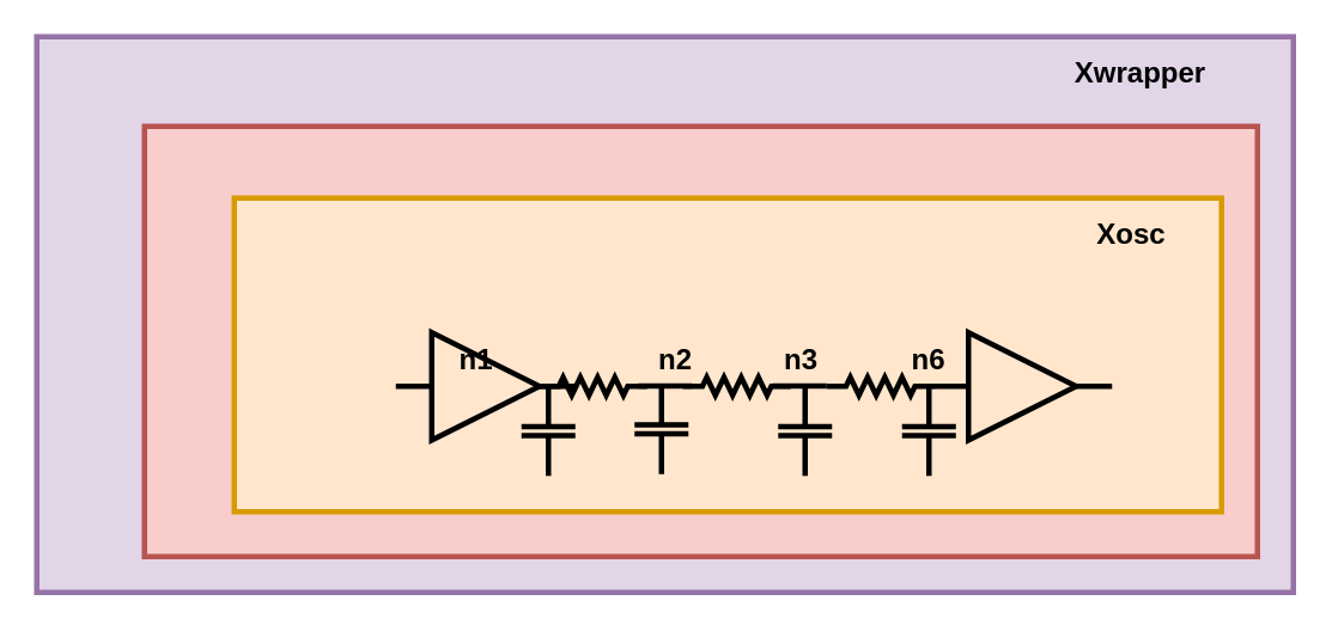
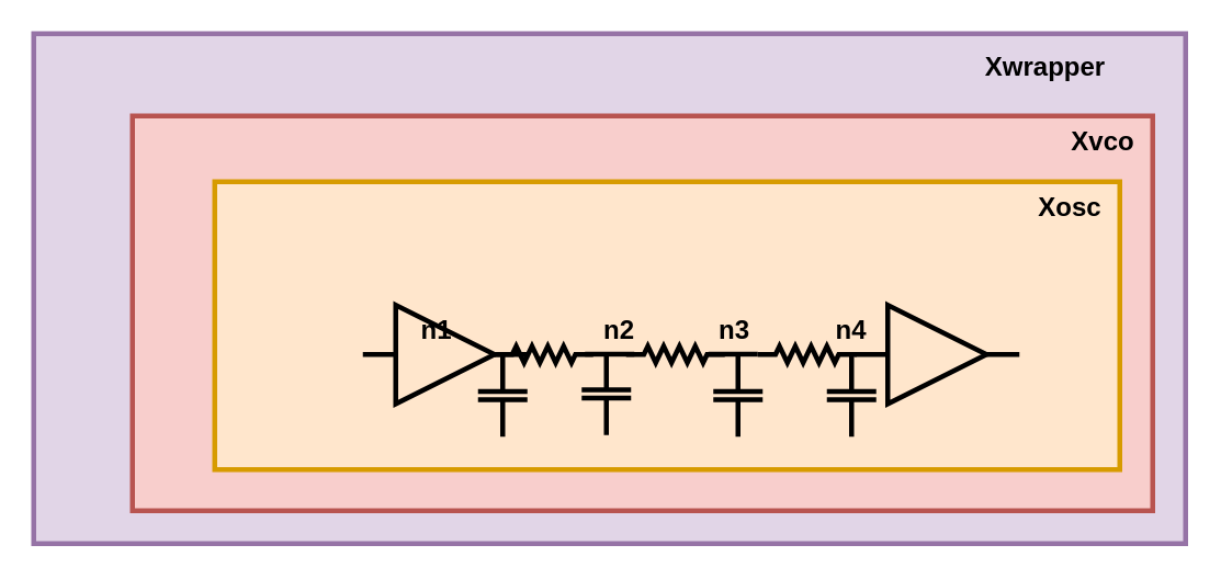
  <mxCell id="0" />
  <mxCell id="1" parent="0" />
  <mxCell id="2" value="" style="rounded=0;whiteSpace=wrap;html=1;fillColor=#e1d5e7;strokeWidth=3;strokeColor=#9673a6;" vertex="1" parent="1"><mxGeometry x="20" y="20" width="700" height="310" as="geometry" /></mxCell>
  <mxCell id="3" value="" style="rounded=0;whiteSpace=wrap;html=1;fillColor=#f8cecc;strokeWidth=3;strokeColor=#b85450;" vertex="1" parent="1"><mxGeometry x="80" y="70" width="620" height="240" as="geometry" /></mxCell>
  <mxCell id="4" value="" style="rounded=0;whiteSpace=wrap;html=1;fillColor=#ffe6cc;strokeWidth=3;strokeColor=#d79b00;" vertex="1" parent="1"><mxGeometry x="130" y="110" width="550" height="175" as="geometry" /></mxCell>
  <mxCell id="5" value="" style="verticalLabelPosition=bottom;shadow=0;dashed=0;align=center;html=1;verticalAlign=top;shape=mxgraph.electrical.logic_gates.buffer2;strokeWidth=3;fillColor=none;" vertex="1" parent="1"><mxGeometry x="220" y="185" width="100" height="60" as="geometry" /></mxCell>
  <mxCell id="6" value="" style="verticalLabelPosition=bottom;shadow=0;dashed=0;align=center;html=1;verticalAlign=top;shape=mxgraph.electrical.logic_gates.buffer2;strokeWidth=3;fillColor=none;" vertex="1" parent="1"><mxGeometry x="519" y="185" width="100" height="60" as="geometry" /></mxCell>
  <mxCell id="7" value="" style="pointerEvents=1;verticalLabelPosition=bottom;shadow=0;dashed=0;align=center;html=1;verticalAlign=top;shape=mxgraph.electrical.resistors.resistor_2;strokeWidth=3;fillColor=none;" vertex="1" parent="1"><mxGeometry x="300" y="210" width="60" height="10" as="geometry" /></mxCell>
  <mxCell id="8" value="" style="pointerEvents=1;verticalLabelPosition=bottom;shadow=0;dashed=0;align=center;html=1;verticalAlign=top;shape=mxgraph.electrical.resistors.resistor_2;strokeWidth=3;fillColor=none;" vertex="1" parent="1"><mxGeometry x="380" y="210" width="60" height="10" as="geometry" /></mxCell>
  <mxCell id="9" value="" style="pointerEvents=1;verticalLabelPosition=bottom;shadow=0;dashed=0;align=center;html=1;verticalAlign=top;shape=mxgraph.electrical.resistors.resistor_2;strokeWidth=3;fillColor=none;" vertex="1" parent="1"><mxGeometry x="460" y="210" width="60" height="10" as="geometry" /></mxCell>
  <mxCell id="10" value="" style="endArrow=none;html=1;rounded=0;strokeWidth=3;" edge="1" parent="1"><mxGeometry width="50" height="50" relative="1" as="geometry"><mxPoint x="355" y="214.76" as="sourcePoint" /><mxPoint x="385" y="214.76" as="targetPoint" /></mxGeometry></mxCell>
  <mxCell id="11" value="" style="endArrow=none;html=1;rounded=0;strokeWidth=3;" edge="1" parent="1"><mxGeometry width="50" height="50" relative="1" as="geometry"><mxPoint x="430" y="214.8" as="sourcePoint" /><mxPoint x="460" y="214.8" as="targetPoint" /></mxGeometry></mxCell>
  <mxCell id="12" value="&lt;font style=&quot;font-size: 16px&quot;&gt;&lt;b&gt;Xwrapper&lt;/b&gt;&lt;/font&gt;" style="text;html=1;strokeColor=none;fillColor=none;align=center;verticalAlign=middle;whiteSpace=wrap;rounded=0;" vertex="1" parent="1"><mxGeometry x="605" y="25" width="60" height="30" as="geometry" /></mxCell>
- <mxCell id="14" value="&lt;font style=&quot;font-size: 16px&quot;&gt;&lt;b&gt;Xosc&lt;/b&gt;&lt;/font&gt;" style="text;html=1;strokeColor=none;fillColor=none;align=center;verticalAlign=middle;whiteSpace=wrap;rounded=0;" vertex="1" parent="1"><mxGeometry x="600" y="115" width="60" height="30" as="geometry" /></mxCell>
+ <mxCell id="13" value="&lt;font style=&quot;font-size: 16px&quot;&gt;&lt;b&gt;Xvco&lt;/b&gt;&lt;/font&gt;" style="text;html=1;strokeColor=none;fillColor=none;align=center;verticalAlign=middle;whiteSpace=wrap;rounded=0;" vertex="1" parent="1"><mxGeometry x="640" y="70" width="60" height="30" as="geometry" /></mxCell>
+ <mxCell id="14" value="&lt;font style=&quot;font-size: 16px&quot;&gt;&lt;b&gt;Xosc&lt;/b&gt;&lt;/font&gt;" style="text;html=1;strokeColor=none;fillColor=none;align=center;verticalAlign=middle;whiteSpace=wrap;rounded=0;" vertex="1" parent="1"><mxGeometry x="620" y="110" width="60" height="30" as="geometry" /></mxCell>
  <mxCell id="15" value="" style="pointerEvents=1;verticalLabelPosition=bottom;shadow=0;dashed=0;align=center;html=1;verticalAlign=top;shape=mxgraph.electrical.capacitors.capacitor_1;fontSize=16;strokeWidth=3;fillColor=none;direction=south;" vertex="1" parent="1"><mxGeometry x="290" y="215" width="30" height="50" as="geometry" /></mxCell>
  <mxCell id="16" value="" style="pointerEvents=1;verticalLabelPosition=bottom;shadow=0;dashed=0;align=center;html=1;verticalAlign=top;shape=mxgraph.electrical.capacitors.capacitor_1;fontSize=16;strokeWidth=3;fillColor=none;direction=south;" vertex="1" parent="1"><mxGeometry x="353" y="214" width="30" height="50" as="geometry" /></mxCell>
  <mxCell id="17" value="" style="pointerEvents=1;verticalLabelPosition=bottom;shadow=0;dashed=0;align=center;html=1;verticalAlign=top;shape=mxgraph.electrical.capacitors.capacitor_1;fontSize=16;strokeWidth=3;fillColor=none;direction=south;" vertex="1" parent="1"><mxGeometry x="433" y="215" width="30" height="50" as="geometry" /></mxCell>
  <mxCell id="18" value="" style="pointerEvents=1;verticalLabelPosition=bottom;shadow=0;dashed=0;align=center;html=1;verticalAlign=top;shape=mxgraph.electrical.capacitors.capacitor_1;fontSize=16;strokeWidth=3;fillColor=none;direction=south;" vertex="1" parent="1"><mxGeometry x="502" y="215" width="30" height="50" as="geometry" /></mxCell>
  <mxCell id="19" value="&lt;font style=&quot;font-size: 16px&quot;&gt;&lt;b&gt;n1&lt;/b&gt;&lt;/font&gt;" style="text;html=1;strokeColor=none;fillColor=none;align=center;verticalAlign=middle;whiteSpace=wrap;rounded=0;" vertex="1" parent="1"><mxGeometry x="250" y="190" width="30" height="20" as="geometry" /></mxCell>
  <mxCell id="20" value="&lt;font style=&quot;font-size: 16px&quot;&gt;&lt;b&gt;n2&lt;/b&gt;&lt;/font&gt;" style="text;html=1;strokeColor=none;fillColor=none;align=center;verticalAlign=middle;whiteSpace=wrap;rounded=0;" vertex="1" parent="1"><mxGeometry x="361" y="190" width="30" height="20" as="geometry" /></mxCell>
  <mxCell id="21" value="&lt;font style=&quot;font-size: 16px&quot;&gt;&lt;b&gt;n3&lt;/b&gt;&lt;/font&gt;" style="text;html=1;strokeColor=none;fillColor=none;align=center;verticalAlign=middle;whiteSpace=wrap;rounded=0;" vertex="1" parent="1"><mxGeometry x="431" y="190" width="30" height="20" as="geometry" /></mxCell>
- <mxCell id="22" value="&lt;font style=&quot;font-size: 16px&quot;&gt;&lt;b&gt;n6&lt;/b&gt;&lt;/font&gt;" style="text;html=1;strokeColor=none;fillColor=none;align=center;verticalAlign=middle;whiteSpace=wrap;rounded=0;" vertex="1" parent="1"><mxGeometry x="502" y="190" width="30" height="20" as="geometry" /></mxCell>
+ <mxCell id="22" value="&lt;font style=&quot;font-size: 16px&quot;&gt;&lt;b&gt;n4&lt;/b&gt;&lt;/font&gt;" style="text;html=1;strokeColor=none;fillColor=none;align=center;verticalAlign=middle;whiteSpace=wrap;rounded=0;" vertex="1" parent="1"><mxGeometry x="502" y="190" width="30" height="20" as="geometry" /></mxCell>
